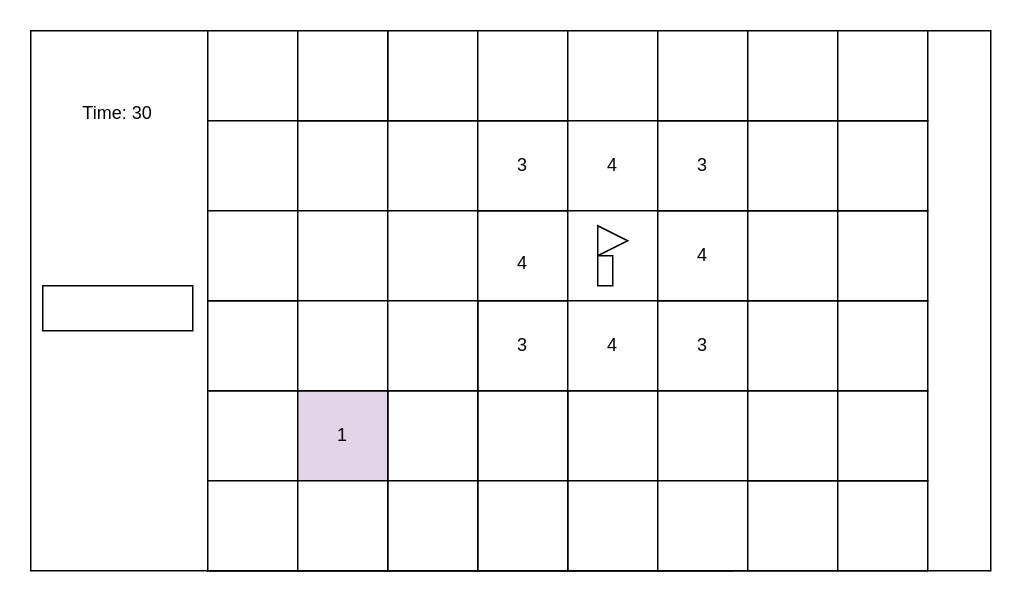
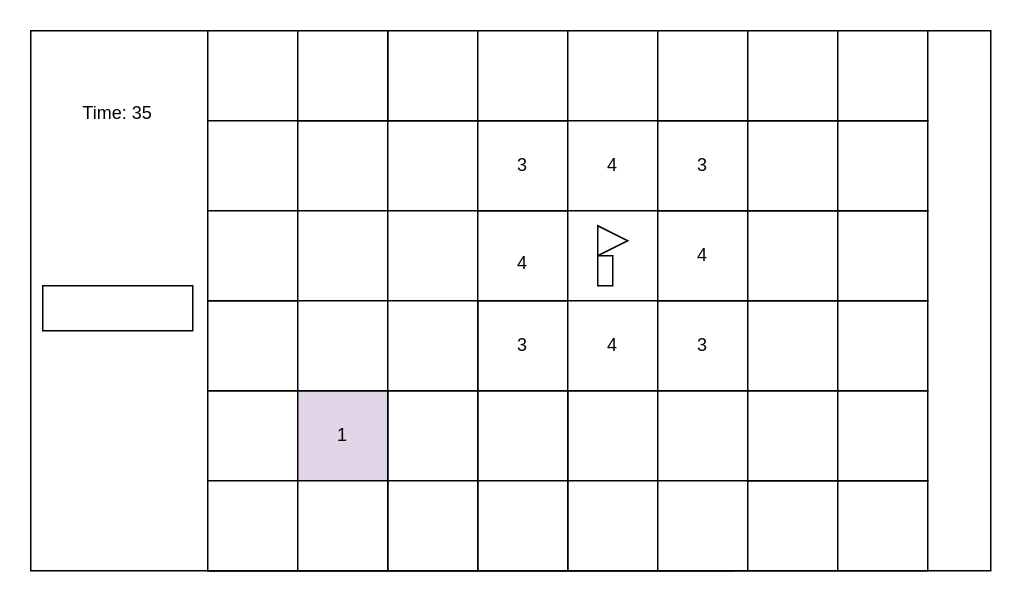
  <mxCell id="0" />
  <mxCell id="1" parent="0" />
  <mxCell id="2" value="" style="rounded=0;whiteSpace=wrap;html=1;" vertex="1" parent="1"><mxGeometry x="20" y="20" width="640" height="360" as="geometry" /></mxCell>
- <mxCell id="3" value="Time: 30" style="text;html=1;strokeColor=none;fillColor=none;align=center;verticalAlign=middle;whiteSpace=wrap;rounded=0;" vertex="1" parent="1"><mxGeometry x="48" y="60" width="60" height="30" as="geometry" /></mxCell>
+ <mxCell id="3" value="Time: 35" style="text;html=1;strokeColor=none;fillColor=none;align=center;verticalAlign=middle;whiteSpace=wrap;rounded=0;" vertex="1" parent="1"><mxGeometry x="48" y="60" width="60" height="30" as="geometry" /></mxCell>
  <mxCell id="4" value="" style="rounded=0;whiteSpace=wrap;html=1;" vertex="1" parent="1"><mxGeometry x="138" y="20" width="350" height="360" as="geometry" /></mxCell>
  <mxCell id="5" value="" style="whiteSpace=wrap;html=1;aspect=fixed;" vertex="1" parent="1"><mxGeometry x="138" y="20" width="60" height="60" as="geometry" /></mxCell>
  <mxCell id="6" value="" style="whiteSpace=wrap;html=1;aspect=fixed;" vertex="1" parent="1"><mxGeometry x="138" y="80" width="60" height="60" as="geometry" /></mxCell>
  <mxCell id="7" value="" style="whiteSpace=wrap;html=1;aspect=fixed;" vertex="1" parent="1"><mxGeometry x="138" y="260" width="60" height="60" as="geometry" /></mxCell>
  <mxCell id="8" value="" style="whiteSpace=wrap;html=1;aspect=fixed;" vertex="1" parent="1"><mxGeometry x="138" y="200" width="60" height="60" as="geometry" /></mxCell>
  <mxCell id="9" value="" style="whiteSpace=wrap;html=1;aspect=fixed;" vertex="1" parent="1"><mxGeometry x="138" y="140" width="60" height="60" as="geometry" /></mxCell>
  <mxCell id="10" value="" style="whiteSpace=wrap;html=1;aspect=fixed;" vertex="1" parent="1"><mxGeometry x="138" y="320" width="60" height="60" as="geometry" /></mxCell>
  <mxCell id="11" value="" style="whiteSpace=wrap;html=1;aspect=fixed;" vertex="1" parent="1"><mxGeometry x="198" y="80" width="60" height="60" as="geometry" /></mxCell>
  <mxCell id="12" value="" style="whiteSpace=wrap;html=1;aspect=fixed;" vertex="1" parent="1"><mxGeometry x="378" y="260" width="60" height="60" as="geometry" /></mxCell>
  <mxCell id="13" value="" style="whiteSpace=wrap;html=1;aspect=fixed;" vertex="1" parent="1"><mxGeometry x="378" y="320" width="60" height="60" as="geometry" /></mxCell>
  <mxCell id="14" value="" style="whiteSpace=wrap;html=1;aspect=fixed;" vertex="1" parent="1"><mxGeometry x="318" y="260" width="60" height="60" as="geometry" /></mxCell>
  <mxCell id="15" value="" style="whiteSpace=wrap;html=1;aspect=fixed;" vertex="1" parent="1"><mxGeometry x="318" y="320" width="60" height="60" as="geometry" /></mxCell>
  <mxCell id="16" value="" style="whiteSpace=wrap;html=1;aspect=fixed;" vertex="1" parent="1"><mxGeometry x="258" y="260" width="60" height="60" as="geometry" /></mxCell>
  <mxCell id="17" value="1" style="whiteSpace=wrap;html=1;aspect=fixed;fillColor=#e1d5e7;" vertex="1" parent="1"><mxGeometry x="198" y="260" width="60" height="60" as="geometry" /></mxCell>
  <mxCell id="18" value="" style="whiteSpace=wrap;html=1;aspect=fixed;" vertex="1" parent="1"><mxGeometry x="258" y="320" width="60" height="60" as="geometry" /></mxCell>
  <mxCell id="19" value="" style="whiteSpace=wrap;html=1;aspect=fixed;" vertex="1" parent="1"><mxGeometry x="198" y="320" width="60" height="60" as="geometry" /></mxCell>
  <mxCell id="20" value="" style="whiteSpace=wrap;html=1;aspect=fixed;" vertex="1" parent="1"><mxGeometry x="258" y="80" width="60" height="60" as="geometry" /></mxCell>
  <mxCell id="21" value="" style="whiteSpace=wrap;html=1;aspect=fixed;" vertex="1" parent="1"><mxGeometry x="258" y="20" width="60" height="60" as="geometry" /></mxCell>
  <mxCell id="22" value="" style="whiteSpace=wrap;html=1;aspect=fixed;" vertex="1" parent="1"><mxGeometry x="198" y="20" width="60" height="60" as="geometry" /></mxCell>
  <mxCell id="23" value="" style="whiteSpace=wrap;html=1;aspect=fixed;" vertex="1" parent="1"><mxGeometry x="198" y="140" width="60" height="60" as="geometry" /></mxCell>
  <mxCell id="24" value="" style="whiteSpace=wrap;html=1;aspect=fixed;" vertex="1" parent="1"><mxGeometry x="198" y="200" width="60" height="60" as="geometry" /></mxCell>
  <mxCell id="25" value="" style="whiteSpace=wrap;html=1;aspect=fixed;" vertex="1" parent="1"><mxGeometry x="438" y="260" width="60" height="60" as="geometry" /></mxCell>
  <mxCell id="26" value="" style="whiteSpace=wrap;html=1;aspect=fixed;" vertex="1" parent="1"><mxGeometry x="438" y="320" width="60" height="60" as="geometry" /></mxCell>
  <mxCell id="27" value="" style="whiteSpace=wrap;html=1;aspect=fixed;" vertex="1" parent="1"><mxGeometry x="258" y="140" width="60" height="60" as="geometry" /></mxCell>
  <mxCell id="28" value="3" style="whiteSpace=wrap;html=1;aspect=fixed;" vertex="1" parent="1"><mxGeometry x="318" y="200" width="60" height="60" as="geometry" /></mxCell>
  <mxCell id="29" value="" style="whiteSpace=wrap;html=1;aspect=fixed;" vertex="1" parent="1"><mxGeometry x="258" y="200" width="60" height="60" as="geometry" /></mxCell>
  <mxCell id="30" value="" style="whiteSpace=wrap;html=1;aspect=fixed;" vertex="1" parent="1"><mxGeometry x="318" y="140" width="60" height="60" as="geometry" /></mxCell>
  <mxCell id="31" value="3" style="whiteSpace=wrap;html=1;aspect=fixed;" vertex="1" parent="1"><mxGeometry x="318" y="80" width="60" height="60" as="geometry" /></mxCell>
  <mxCell id="32" value="" style="whiteSpace=wrap;html=1;aspect=fixed;" vertex="1" parent="1"><mxGeometry x="318" y="20" width="60" height="60" as="geometry" /></mxCell>
  <mxCell id="33" value="" style="whiteSpace=wrap;html=1;aspect=fixed;" vertex="1" parent="1"><mxGeometry x="378" y="20" width="60" height="60" as="geometry" /></mxCell>
  <mxCell id="34" value="4" style="whiteSpace=wrap;html=1;aspect=fixed;" vertex="1" parent="1"><mxGeometry x="378" y="80" width="60" height="60" as="geometry" /></mxCell>
  <mxCell id="35" value="" style="whiteSpace=wrap;html=1;aspect=fixed;" vertex="1" parent="1"><mxGeometry x="378" y="140" width="60" height="60" as="geometry" /></mxCell>
  <mxCell id="36" value="4" style="whiteSpace=wrap;html=1;aspect=fixed;" vertex="1" parent="1"><mxGeometry x="378" y="200" width="60" height="60" as="geometry" /></mxCell>
  <mxCell id="37" value="3" style="whiteSpace=wrap;html=1;aspect=fixed;" vertex="1" parent="1"><mxGeometry x="438" y="200" width="60" height="60" as="geometry" /></mxCell>
  <mxCell id="38" value="4" style="whiteSpace=wrap;html=1;aspect=fixed;" vertex="1" parent="1"><mxGeometry x="438" y="140" width="60" height="60" as="geometry" /></mxCell>
  <mxCell id="39" value="3" style="whiteSpace=wrap;html=1;aspect=fixed;" vertex="1" parent="1"><mxGeometry x="438" y="80" width="60" height="60" as="geometry" /></mxCell>
  <mxCell id="40" value="" style="whiteSpace=wrap;html=1;aspect=fixed;" vertex="1" parent="1"><mxGeometry x="438" y="20" width="60" height="60" as="geometry" /></mxCell>
  <mxCell id="41" value="" style="whiteSpace=wrap;html=1;aspect=fixed;" vertex="1" parent="1"><mxGeometry x="498" y="320" width="60" height="60" as="geometry" /></mxCell>
  <mxCell id="42" value="" style="whiteSpace=wrap;html=1;aspect=fixed;" vertex="1" parent="1"><mxGeometry x="498" y="260" width="60" height="60" as="geometry" /></mxCell>
  <mxCell id="43" value="" style="whiteSpace=wrap;html=1;aspect=fixed;" vertex="1" parent="1"><mxGeometry x="498" y="200" width="60" height="60" as="geometry" /></mxCell>
  <mxCell id="44" value="" style="whiteSpace=wrap;html=1;aspect=fixed;" vertex="1" parent="1"><mxGeometry x="498" y="140" width="60" height="60" as="geometry" /></mxCell>
  <mxCell id="45" value="" style="whiteSpace=wrap;html=1;aspect=fixed;" vertex="1" parent="1"><mxGeometry x="498" y="80" width="60" height="60" as="geometry" /></mxCell>
  <mxCell id="46" value="" style="whiteSpace=wrap;html=1;aspect=fixed;" vertex="1" parent="1"><mxGeometry x="498" y="20" width="60" height="60" as="geometry" /></mxCell>
  <mxCell id="47" value="" style="rounded=0;whiteSpace=wrap;html=1;" vertex="1" parent="1"><mxGeometry x="28" y="190" width="100" height="30" as="geometry" /></mxCell>
  <mxCell id="48" value="" style="triangle;whiteSpace=wrap;html=1;" vertex="1" parent="1"><mxGeometry x="398" y="150" width="20" height="20" as="geometry" /></mxCell>
  <mxCell id="49" value="" style="rounded=0;whiteSpace=wrap;html=1;" vertex="1" parent="1"><mxGeometry x="398" y="170" width="10" height="20" as="geometry" /></mxCell>
  <mxCell id="50" value="4" style="text;html=1;strokeColor=none;fillColor=none;align=center;verticalAlign=middle;whiteSpace=wrap;rounded=0;" vertex="1" parent="1"><mxGeometry x="318" y="160" width="60" height="30" as="geometry" /></mxCell>
  <mxCell id="51" value="" style="whiteSpace=wrap;html=1;aspect=fixed;" vertex="1" parent="1"><mxGeometry x="558" y="320" width="60" height="60" as="geometry" /></mxCell>
  <mxCell id="52" value="" style="whiteSpace=wrap;html=1;aspect=fixed;" vertex="1" parent="1"><mxGeometry x="558" y="260" width="60" height="60" as="geometry" /></mxCell>
  <mxCell id="53" value="" style="whiteSpace=wrap;html=1;aspect=fixed;" vertex="1" parent="1"><mxGeometry x="558" y="200" width="60" height="60" as="geometry" /></mxCell>
  <mxCell id="54" value="" style="whiteSpace=wrap;html=1;aspect=fixed;" vertex="1" parent="1"><mxGeometry x="558" y="140" width="60" height="60" as="geometry" /></mxCell>
  <mxCell id="55" value="" style="whiteSpace=wrap;html=1;aspect=fixed;" vertex="1" parent="1"><mxGeometry x="558" y="80" width="60" height="60" as="geometry" /></mxCell>
  <mxCell id="56" value="" style="whiteSpace=wrap;html=1;aspect=fixed;" vertex="1" parent="1"><mxGeometry x="558" y="20" width="60" height="60" as="geometry" /></mxCell>
